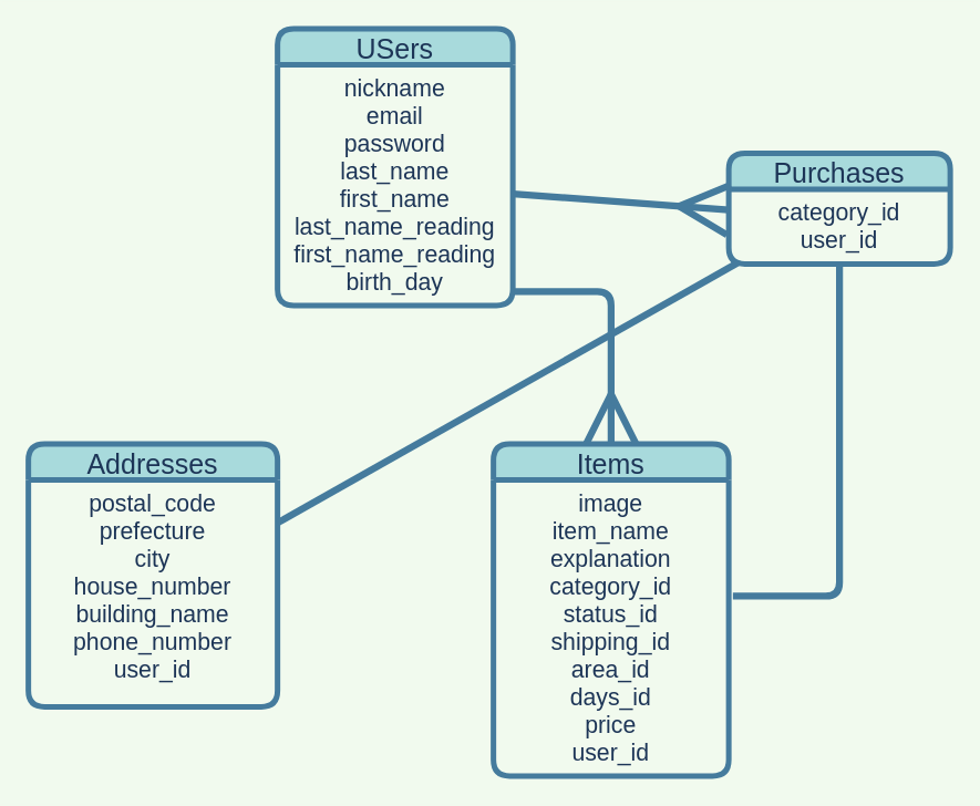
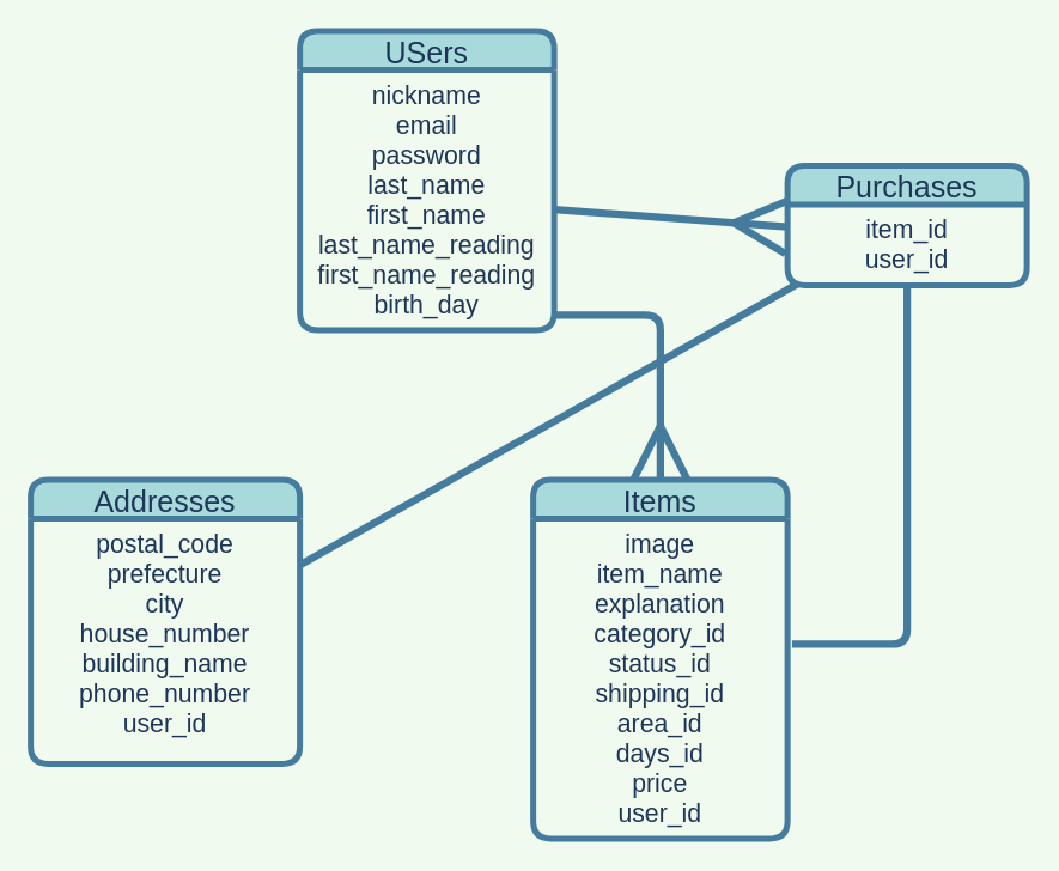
  <mxCell id="0" />
  <mxCell id="1" parent="0" />
  <mxCell id="2" value="USers" style="swimlane;fontStyle=0;childLayout=stackLayout;horizontal=1;startSize=26;horizontalStack=0;resizeParent=1;resizeParentMax=0;resizeLast=0;collapsible=1;marginBottom=0;align=center;fontSize=20;labelBackgroundColor=none;fillColor=#A8DADC;fontColor=#1D3557;strokeWidth=4;strokeColor=#457B9D;rounded=1;" vertex="1" parent="1"><mxGeometry x="200" y="20" width="170" height="200" as="geometry" /></mxCell>
  <mxCell id="3" value="nickname&#10;email&#10;password&#10;last_name&#10;first_name&#10;last_name_reading&#10;first_name_reading&#10;birth_day&#10;" style="text;strokeColor=none;fillColor=none;spacingLeft=4;spacingRight=4;overflow=hidden;rotatable=0;points=[[0,0.5],[1,0.5]];portConstraint=eastwest;fontSize=17;align=center;fontColor=#1D3557;rounded=1;" vertex="1" parent="2"><mxGeometry y="26" width="170" height="174" as="geometry" /></mxCell>
  <mxCell id="4" value="Items" style="swimlane;fontStyle=0;childLayout=stackLayout;horizontal=1;startSize=26;horizontalStack=0;resizeParent=1;resizeParentMax=0;resizeLast=0;collapsible=1;marginBottom=0;align=center;fontSize=20;labelBackgroundColor=none;strokeWidth=4;fillColor=#A8DADC;fontColor=#1D3557;strokeColor=#457B9D;rounded=1;" vertex="1" parent="1"><mxGeometry x="356" y="320" width="170" height="240" as="geometry" /></mxCell>
  <mxCell id="5" value="image&#10;item_name&#10;explanation&#10;category_id&#10;status_id&#10;shipping_id&#10;area_id&#10;days_id&#10;price&#10;user_id" style="text;strokeColor=none;fillColor=none;spacingLeft=4;spacingRight=4;overflow=hidden;rotatable=0;points=[[0,0.5],[1,0.5]];portConstraint=eastwest;fontSize=17;align=center;fontColor=#1D3557;rounded=1;" vertex="1" parent="4"><mxGeometry y="26" width="170" height="214" as="geometry" /></mxCell>
  <mxCell id="6" value="Addresses" style="swimlane;fontStyle=0;childLayout=stackLayout;horizontal=1;startSize=26;horizontalStack=0;resizeParent=1;resizeParentMax=0;resizeLast=0;collapsible=1;marginBottom=0;align=center;fontSize=20;labelBackgroundColor=none;strokeWidth=4;fillColor=#A8DADC;fontColor=#1D3557;strokeColor=#457B9D;rounded=1;" vertex="1" parent="1"><mxGeometry x="20" y="320" width="180" height="190" as="geometry" /></mxCell>
  <mxCell id="7" value="postal_code&#10;prefecture&#10;city&#10;house_number&#10;building_name&#10;phone_number&#10;user_id" style="text;strokeColor=none;fillColor=none;spacingLeft=4;spacingRight=4;overflow=hidden;rotatable=0;points=[[0,0.5],[1,0.5]];portConstraint=eastwest;fontSize=17;align=center;fontColor=#1D3557;rounded=1;" vertex="1" parent="6"><mxGeometry y="26" width="180" height="164" as="geometry" /></mxCell>
  <mxCell id="8" value="Purchases" style="swimlane;fontStyle=0;childLayout=stackLayout;horizontal=1;startSize=26;horizontalStack=0;resizeParent=1;resizeParentMax=0;resizeLast=0;collapsible=1;marginBottom=0;align=center;fontSize=20;labelBackgroundColor=none;strokeWidth=4;fillColor=#A8DADC;fontColor=#1D3557;strokeColor=#457B9D;rounded=1;" vertex="1" parent="1"><mxGeometry x="526" y="110" width="160" height="80" as="geometry" /></mxCell>
  <mxCell id="9" style="edgeStyle=none;orthogonalLoop=1;jettySize=auto;html=1;entryX=0;entryY=0.278;entryDx=0;entryDy=0;entryPerimeter=0;endSize=30;strokeWidth=5;fontSize=20;endArrow=ERmany;endFill=0;strokeColor=#457B9D;fontColor=#1D3557;labelBackgroundColor=#F1FAEE;" edge="1" parent="1" source="3" target="11"><mxGeometry relative="1" as="geometry" /></mxCell>
  <mxCell id="10" style="edgeStyle=none;orthogonalLoop=1;jettySize=auto;html=1;endArrow=none;endFill=0;endSize=20;strokeWidth=5;fontSize=20;strokeColor=#457B9D;fontColor=#1D3557;labelBackgroundColor=#F1FAEE;" edge="1" parent="1" source="11"><mxGeometry relative="1" as="geometry"><mxPoint x="529" y="430" as="targetPoint" /><Array as="points"><mxPoint x="606" y="430" /></Array></mxGeometry></mxCell>
- <mxCell id="11" value="category_id&#10;user_id&#10;" style="text;strokeColor=none;fillColor=none;spacingLeft=4;spacingRight=4;overflow=hidden;rotatable=0;points=[[0,0.5],[1,0.5]];portConstraint=eastwest;fontSize=17;align=center;fontColor=#1D3557;rounded=1;" vertex="1" parent="1"><mxGeometry x="526" y="136" width="160" height="54" as="geometry" /></mxCell>
+ <mxCell id="11" value="item_id&#10;user_id&#10;" style="text;strokeColor=none;fillColor=none;spacingLeft=4;spacingRight=4;overflow=hidden;rotatable=0;points=[[0,0.5],[1,0.5]];portConstraint=eastwest;fontSize=17;align=center;fontColor=#1D3557;rounded=1;" vertex="1" parent="1"><mxGeometry x="526" y="136" width="160" height="54" as="geometry" /></mxCell>
  <mxCell id="12" style="edgeStyle=none;orthogonalLoop=1;jettySize=auto;html=1;entryX=0.5;entryY=0;entryDx=0;entryDy=0;endArrow=ERmany;endFill=0;endSize=30;strokeWidth=5;fontSize=20;strokeColor=#457B9D;fontColor=#1D3557;labelBackgroundColor=#F1FAEE;" edge="1" parent="1" target="4"><mxGeometry relative="1" as="geometry"><mxPoint x="371" y="210" as="sourcePoint" /><Array as="points"><mxPoint x="441" y="210" /></Array></mxGeometry></mxCell>
  <mxCell id="13" style="edgeStyle=none;orthogonalLoop=1;jettySize=auto;html=1;entryX=0.044;entryY=0.981;entryDx=0;entryDy=0;endArrow=none;endFill=0;endSize=30;strokeWidth=5;fontSize=20;strokeColor=#457B9D;fontColor=#1D3557;labelBackgroundColor=#F1FAEE;entryPerimeter=0;" edge="1" parent="1" source="7" target="11"><mxGeometry relative="1" as="geometry" /></mxCell>
